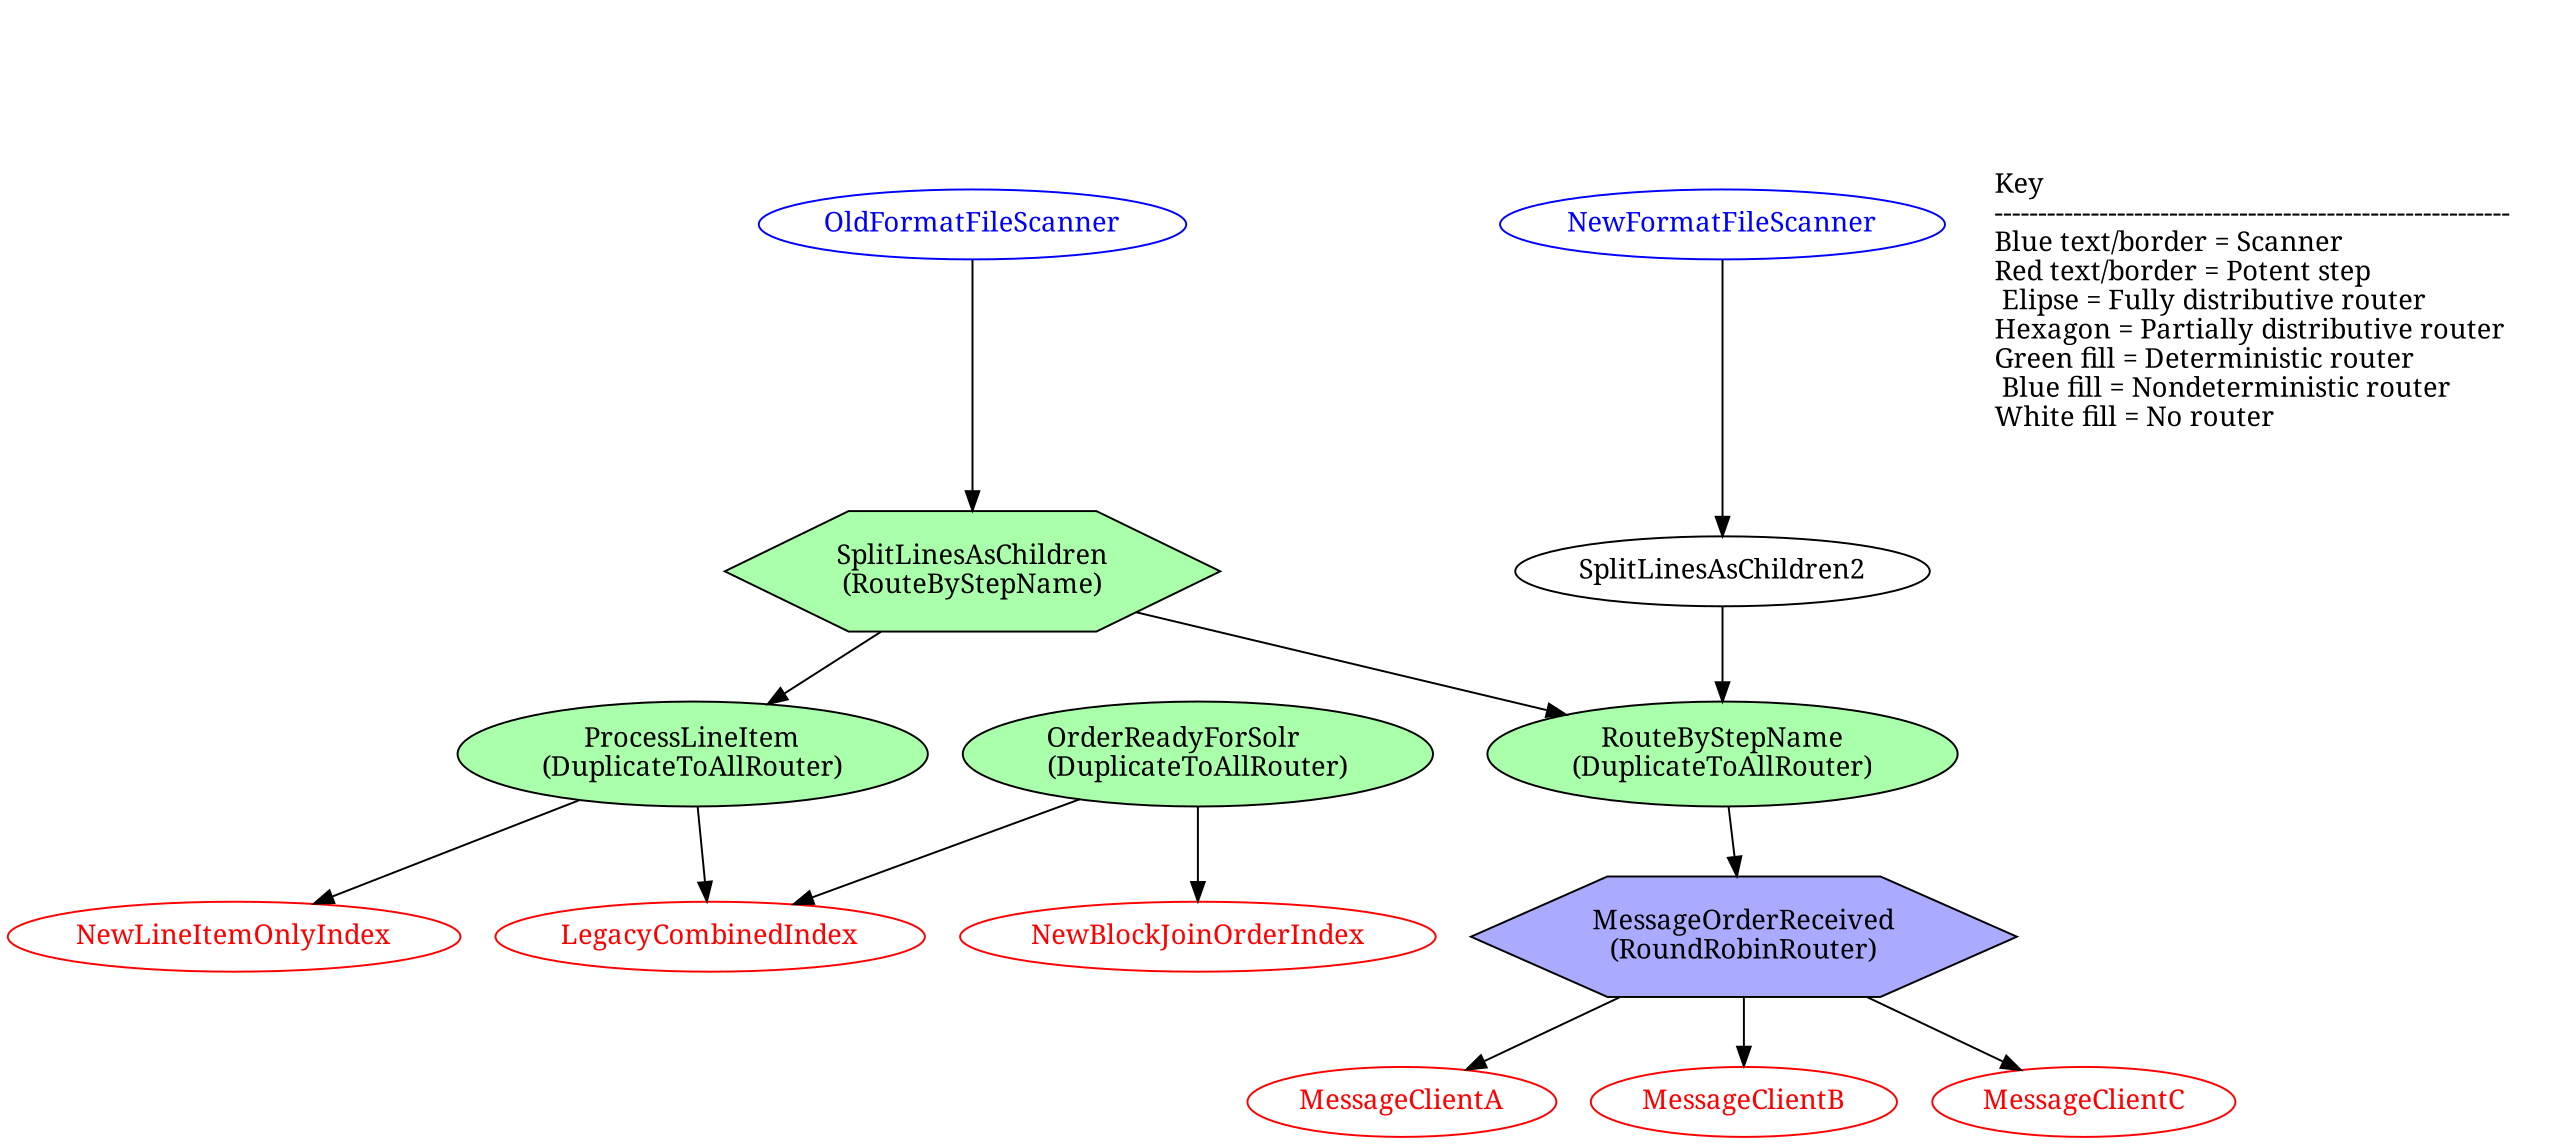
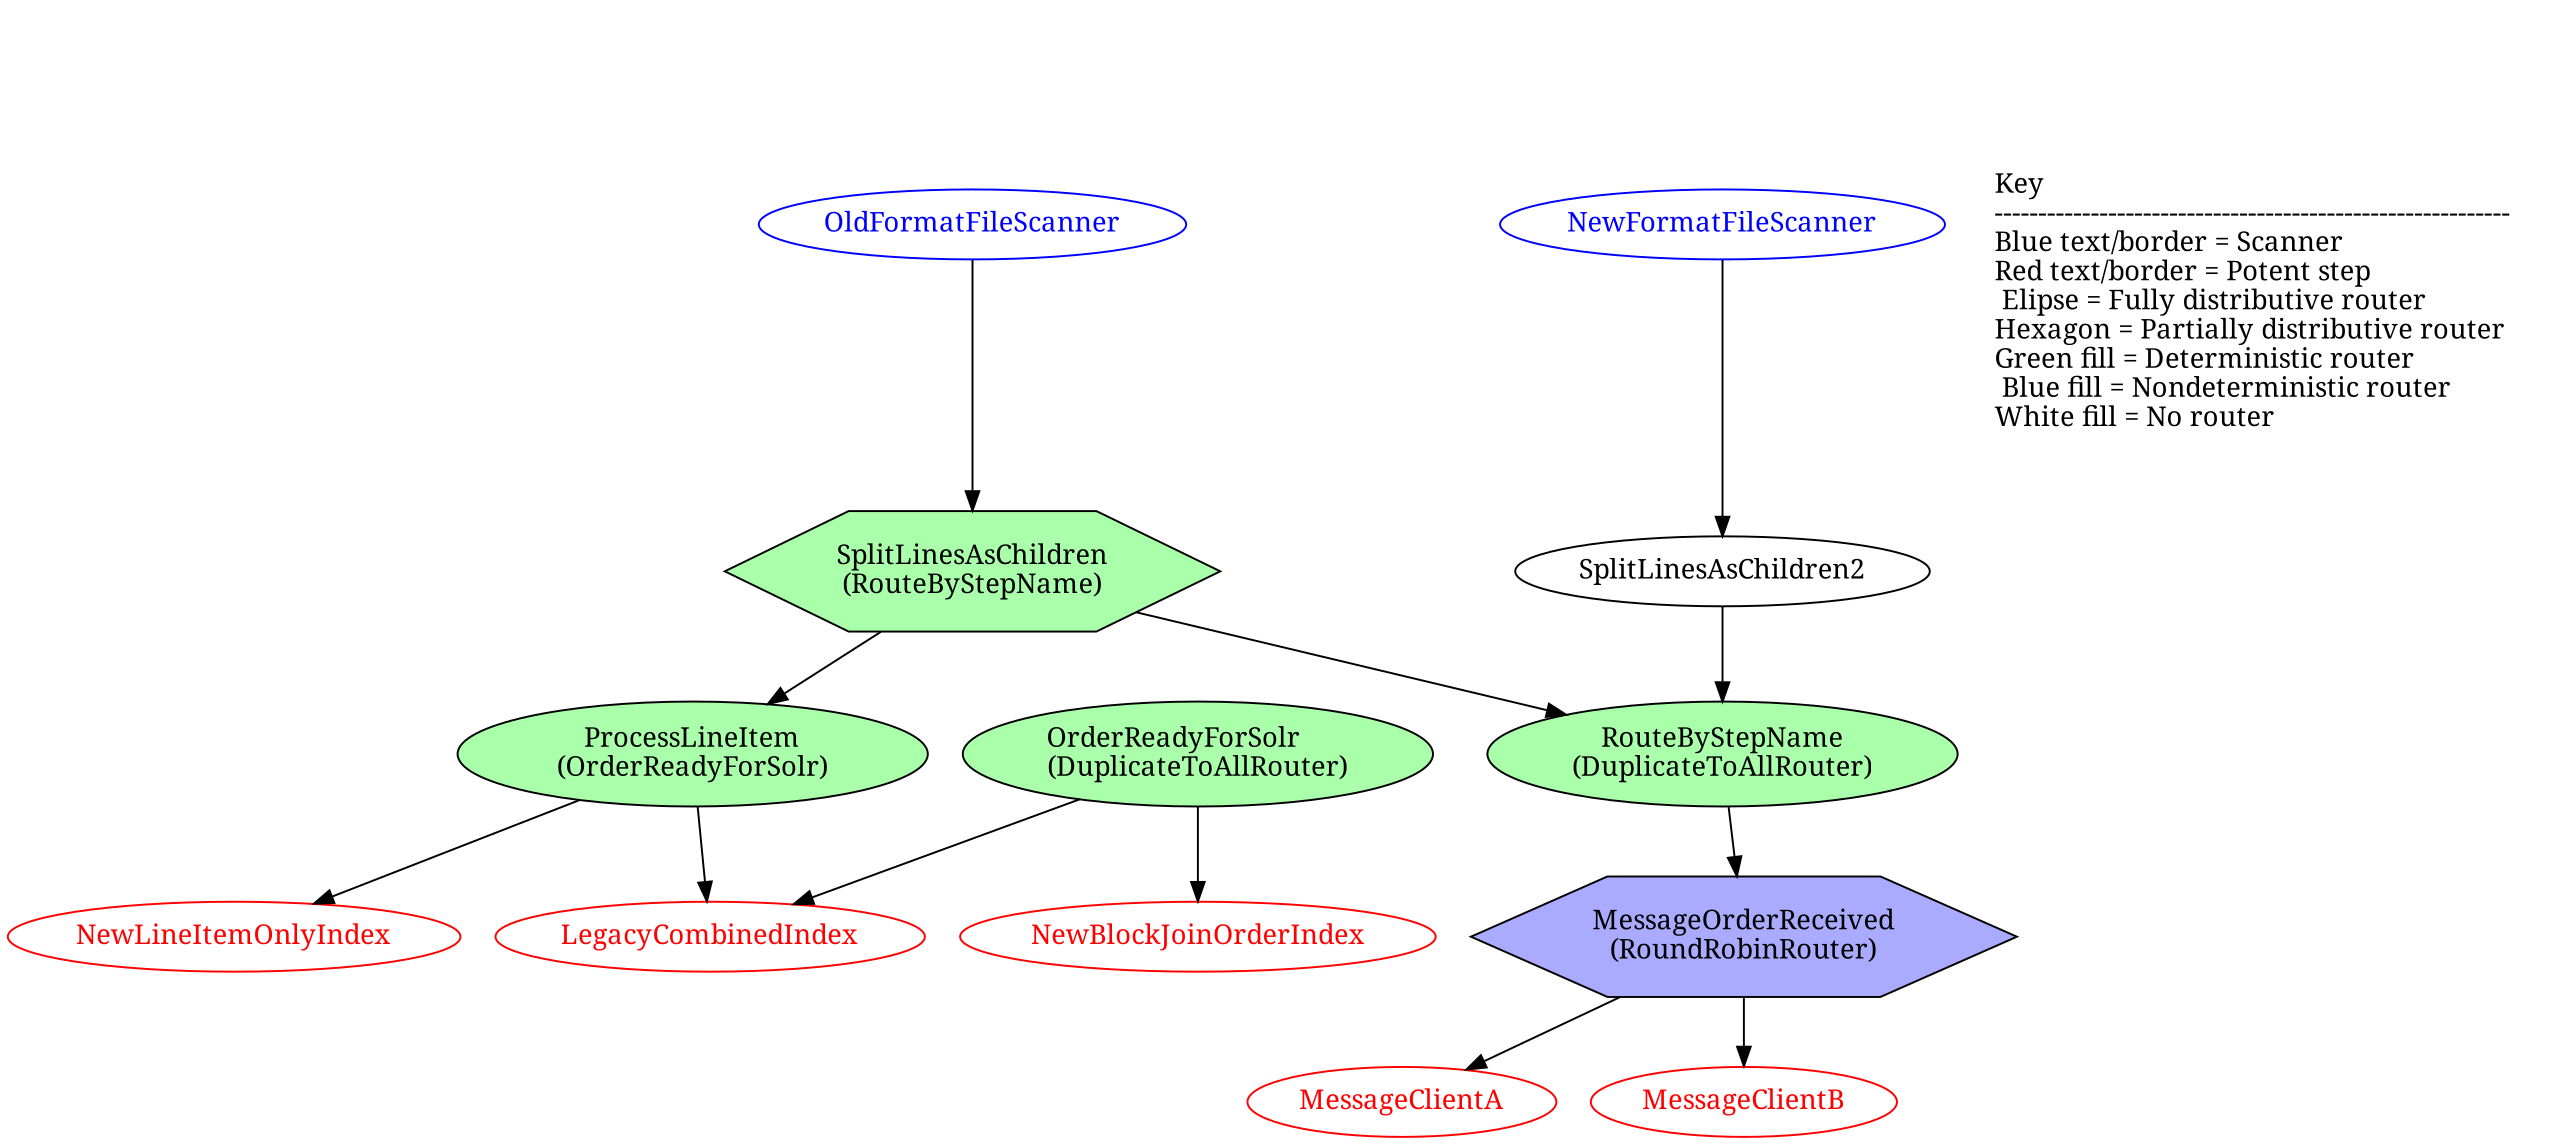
  digraph {
    fontname="Noto Serif"
    node [fontname="Noto Serif"]
    edge [fontname="Noto Serif"]
    OldFormatFileScanner [color=blue fontcolor=blue]
    n2 [fillcolor="#aaFFaa" label="SplitLinesAsChildren\n(RouteByStepName)" shape=hexagon style=filled]
-   n3 [fillcolor="#aaFFaa" label="ProcessLineItem\n(DuplicateToAllRouter)" style=filled]
+   n3 [fillcolor="#aaFFaa" label="ProcessLineItem\n(OrderReadyForSolr)" style=filled]
    n4 [fillcolor="#aaFFaa" label="RouteByStepName\n(DuplicateToAllRouter)" style=filled]
    NewFormatFileScanner [color=blue fontcolor=blue]
    n6 [label=SplitLinesAsChildren2]
    n7 [color=red fontcolor=red label=NewLineItemOnlyIndex]
    n8 [color=red fontcolor=red label=LegacyCombinedIndex]
    n9 [fillcolor="#aaaaff" label="MessageOrderReceived\n(RoundRobinRouter)" shape=hexagon style=filled]
    MessageClientA [color=red fontcolor=red]
    MessageClientB [color=red fontcolor=red]
-   MessageClientC [color=red fontcolor=red]
    n13 [fillcolor="#aaFFaa" label="OrderReadyForSolr\l(DuplicateToAllRouter)" style=filled]
    n14 [color=red fontcolor=red label=NewBlockJoinOrderIndex]
    n15 [label="\l\l\l\l\lKey\l-----------------------------------------------------------  \lBlue text/border = Scanner \lRed text/border = Potent step\l Elipse = Fully distributive router\lHexagon = Partially distributive router\lGreen fill = Deterministic router\l Blue fill = Nondeterministic router\lWhite fill = No router\l" shape=none]
    OldFormatFileScanner -> n2
    n2 -> n3
    n2 -> n4
    n3 -> n7
    n3 -> n8
    n4 -> n9
    NewFormatFileScanner -> n6
    n6 -> n4
    n9 -> MessageClientA
    n9 -> MessageClientB
-   n9 -> MessageClientC
    n13 -> n8
    n13 -> n14
  }
